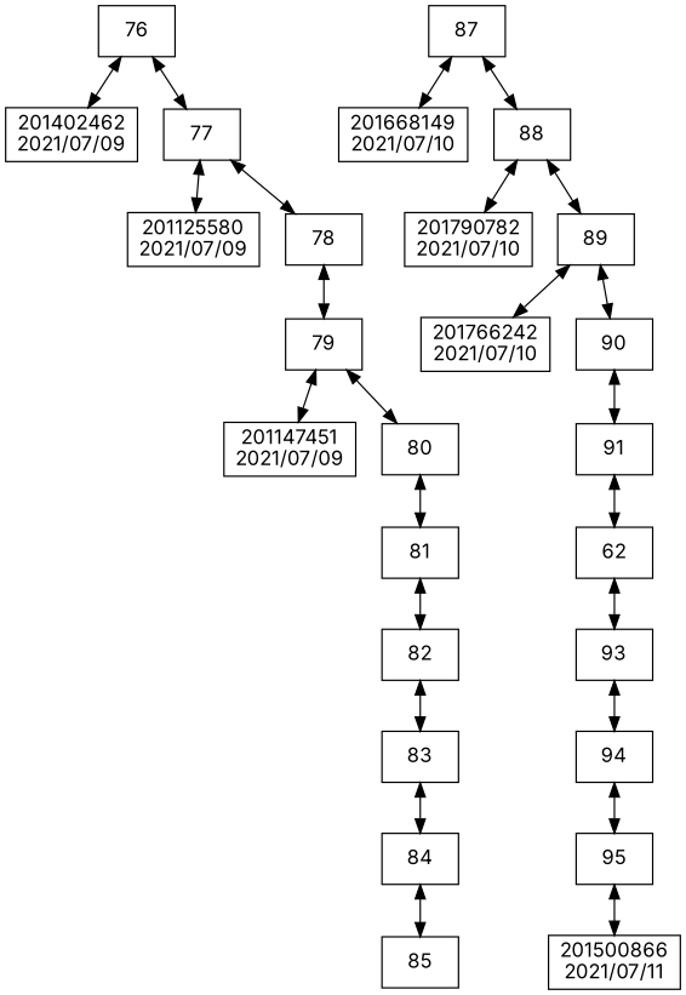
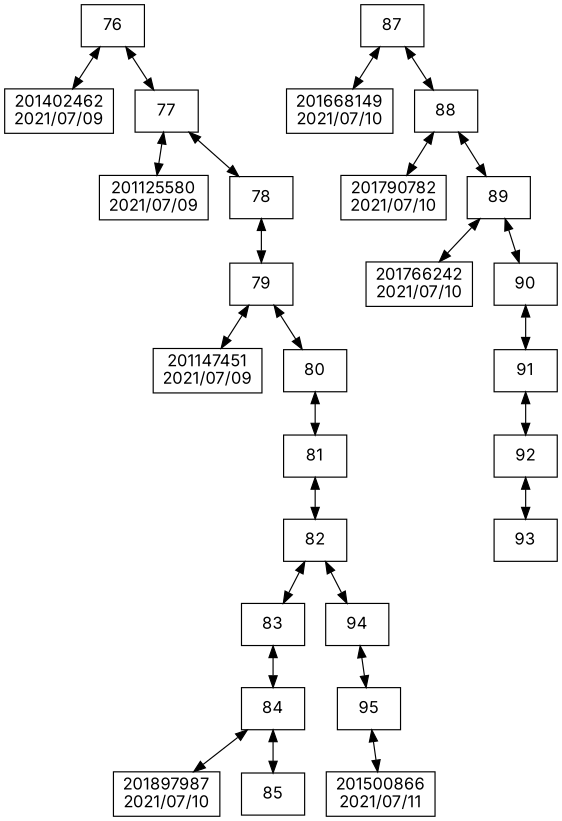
  digraph {
    compound=true
    fontname=Inter
    rankdir=TB
    node [fontname=Inter shape=box]
    edge [dir=both fontname=Inter]
    n1 [label=76]
    n2 [label="201402462\n2021/07/09"]
    n3 [label=77]
    n4 [label="201125580\n2021/07/09"]
    n5 [label=78]
    n6 [label=79]
    n7 [label="201147451\n2021/07/09"]
    n8 [label=80]
    n9 [label=81]
    n10 [label=82]
    n11 [label=83]
    n12 [label=84]
+   n13 [label="201897987\n2021/07/10"]
    n14 [label=85]
    n15 [label=87]
    n16 [label="201668149\n2021/07/10"]
    n17 [label=88]
    n18 [label="201790782\n2021/07/10"]
    n19 [label=89]
    n20 [label="201766242\n2021/07/10"]
    n21 [label=90]
    n22 [label=91]
-   n23 [label=62]
+   n23 [label=92]
    n24 [label=93]
    n25 [label=94]
    n26 [label=95]
    n27 [label="201500866\n2021/07/11"]
    n1 -> n2
    n1 -> n3
    n3 -> n4
    n3 -> n5
    n5 -> n6
    n6 -> n7
    n6 -> n8
    n8 -> n9
    n9 -> n10
    n10 -> n11
    n11 -> n12
+   n12 -> n13
    n12 -> n14
    n15 -> n16
    n15 -> n17
    n17 -> n18
    n17 -> n19
    n19 -> n20
    n19 -> n21
    n21 -> n22
    n22 -> n23
    n23 -> n24
-   n24 -> n25
+   n10 -> n25
    n25 -> n26
    n26 -> n27
  }
